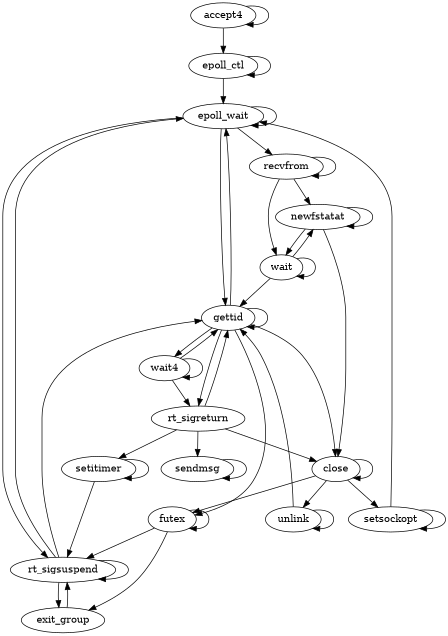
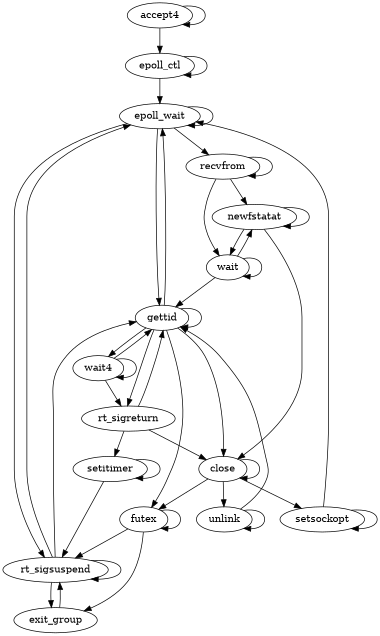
  digraph {
    accept4
    epoll_ctl
    epoll_wait
    recvfrom
    gettid
    rt_sigsuspend
    newfstatat
    n8 [label=wait]
    close
    futex
    rt_sigreturn
    wait4
    exit_group
    setsockopt
    unlink
-   sendmsg
    setitimer
    accept4 -> accept4
    accept4 -> epoll_ctl
    epoll_ctl -> epoll_ctl
    epoll_ctl -> epoll_wait
    epoll_wait -> epoll_wait
    epoll_wait -> recvfrom
    epoll_wait -> gettid
    epoll_wait -> rt_sigsuspend
    recvfrom -> recvfrom
    recvfrom -> newfstatat
    recvfrom -> n8
    gettid -> epoll_wait
    gettid -> gettid
    gettid -> close
    gettid -> futex
    gettid -> rt_sigreturn
    gettid -> wait4
    rt_sigsuspend -> epoll_wait
    rt_sigsuspend -> gettid
    rt_sigsuspend -> rt_sigsuspend
    rt_sigsuspend -> exit_group
    newfstatat -> newfstatat
    newfstatat -> n8
    newfstatat -> close
    n8 -> gettid
    n8 -> newfstatat
    n8 -> n8
    close -> close
    close -> futex
    close -> setsockopt
    close -> unlink
    futex -> rt_sigsuspend
    futex -> futex
    futex -> exit_group
    rt_sigreturn -> gettid
    rt_sigreturn -> close
-   rt_sigreturn -> sendmsg
    rt_sigreturn -> setitimer
    wait4 -> gettid
    wait4 -> rt_sigreturn
    wait4 -> wait4
    exit_group -> rt_sigsuspend
    setsockopt -> epoll_wait
    setsockopt -> setsockopt
    unlink -> gettid
    unlink -> unlink
-   sendmsg -> sendmsg
    setitimer -> rt_sigsuspend
    setitimer -> setitimer
  }
